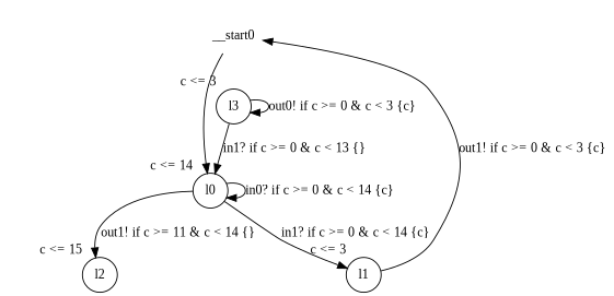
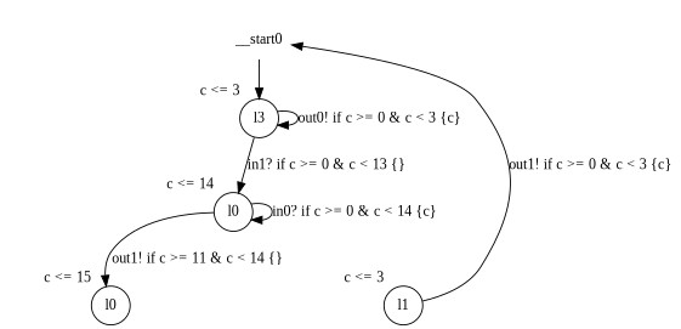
  digraph {
    fontname="Liberation Serif"
    node [fontname="Liberation Serif" shape=circle margin=0 xlabel="c <= 3"]
    edge [fontname="Liberation Serif"]
    __start0 [shape=none margin="" xlabel=""]
    n2 [label=l0 xlabel="c <= 14"]
    n3 [label=l1]
-   n4 [label=l2 xlabel="c <= 15"]
+   n4 [label=l0 xlabel="c <= 15"]
    n5 [label=l3]
-   __start0 -> n2
+   __start0 -> n5
    n2 -> n2 [label="in0? if c >= 0 & c < 14 {c} "]
-   n2 -> n3 [label="in1? if c >= 0 & c < 14 {c} "]
    n2 -> n4 [label="out1! if c >= 11 & c < 14 {} "]
    n3 -> __start0 [label="out1! if c >= 0 & c < 3 {c} "]
    n5 -> n2 [label="in1? if c >= 0 & c < 13 {} "]
    n5 -> n5 [label="out0! if c >= 0 & c < 3 {c} "]
  }
